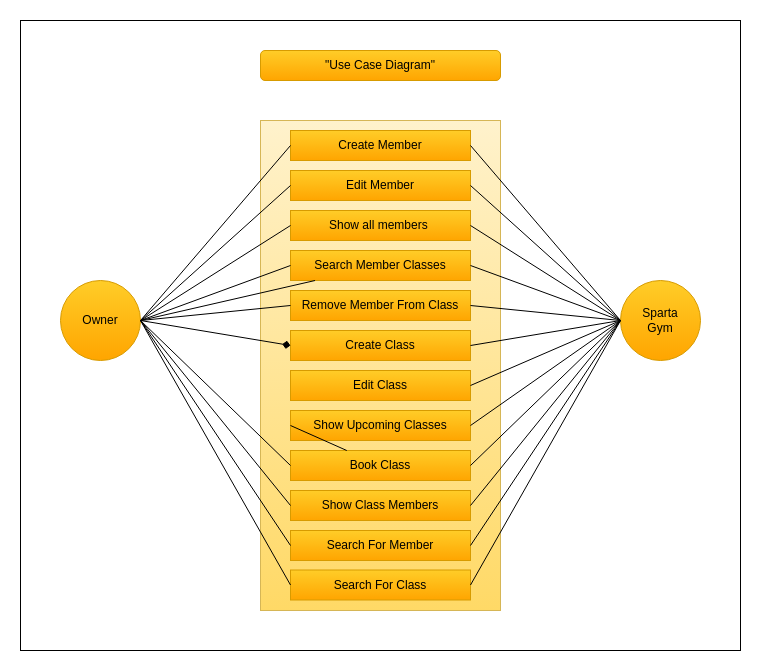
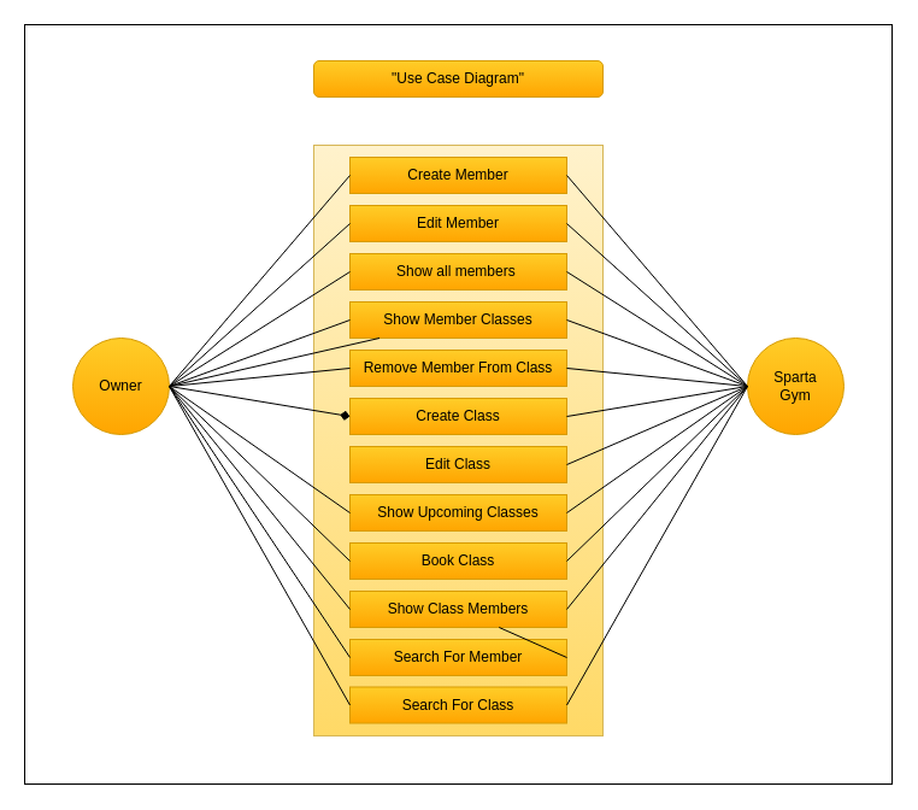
  <mxCell id="0" />
  <mxCell id="1" parent="0" />
  <mxCell id="2" value="" style="rounded=0;whiteSpace=wrap;html=1;" vertex="1" parent="1"><mxGeometry x="20" y="20" width="720" height="630" as="geometry" /></mxCell>
  <mxCell id="3" value="" style="rounded=0;whiteSpace=wrap;html=1;gradientColor=#ffd966;fillColor=#fff2cc;strokeColor=#d6b656;" vertex="1" parent="1"><mxGeometry x="260" y="120" width="240" height="490" as="geometry" /></mxCell>
  <mxCell id="4" value="Create Member" style="rounded=0;whiteSpace=wrap;html=1;fillColor=#ffcd28;strokeColor=#d79b00;gradientColor=#ffa500;" vertex="1" parent="1"><mxGeometry x="290" y="130" width="180" height="30" as="geometry" /></mxCell>
  <mxCell id="5" value="Edit Member" style="rounded=0;whiteSpace=wrap;html=1;fillColor=#ffcd28;strokeColor=#d79b00;gradientColor=#ffa500;" vertex="1" parent="1"><mxGeometry x="290" y="170" width="180" height="30" as="geometry" /></mxCell>
  <mxCell id="6" value="Create Class" style="rounded=0;whiteSpace=wrap;html=1;fillColor=#ffcd28;strokeColor=#d79b00;gradientColor=#ffa500;" vertex="1" parent="1"><mxGeometry x="290" y="330" width="180" height="30" as="geometry" /></mxCell>
  <mxCell id="7" value="Show Class Members" style="rounded=0;whiteSpace=wrap;html=1;fillColor=#ffcd28;strokeColor=#d79b00;gradientColor=#ffa500;" vertex="1" parent="1"><mxGeometry x="290" y="490" width="180" height="30" as="geometry" /></mxCell>
  <mxCell id="8" value="Remove Member From Class" style="rounded=0;whiteSpace=wrap;html=1;fillColor=#ffcd28;strokeColor=#d79b00;gradientColor=#ffa500;" vertex="1" parent="1"><mxGeometry x="290" y="290" width="180" height="30" as="geometry" /></mxCell>
- <mxCell id="9" value="Search Member Classes" style="rounded=0;whiteSpace=wrap;html=1;fillColor=#ffcd28;strokeColor=#d79b00;gradientColor=#ffa500;" vertex="1" parent="1"><mxGeometry x="290" y="250" width="180" height="30" as="geometry" /></mxCell>
+ <mxCell id="9" value="Show Member Classes" style="rounded=0;whiteSpace=wrap;html=1;fillColor=#ffcd28;strokeColor=#d79b00;gradientColor=#ffa500;" vertex="1" parent="1"><mxGeometry x="290" y="250" width="180" height="30" as="geometry" /></mxCell>
  <mxCell id="10" value="Edit Class" style="rounded=0;whiteSpace=wrap;html=1;fillColor=#ffcd28;strokeColor=#d79b00;gradientColor=#ffa500;" vertex="1" parent="1"><mxGeometry x="290" y="370" width="180" height="30" as="geometry" /></mxCell>
  <mxCell id="11" value="Show Upcoming Classes" style="rounded=0;whiteSpace=wrap;html=1;fillColor=#ffcd28;strokeColor=#d79b00;gradientColor=#ffa500;" vertex="1" parent="1"><mxGeometry x="290" y="410" width="180" height="30" as="geometry" /></mxCell>
  <mxCell id="12" value="Book Class" style="rounded=0;whiteSpace=wrap;html=1;fillColor=#ffcd28;strokeColor=#d79b00;gradientColor=#ffa500;" vertex="1" parent="1"><mxGeometry x="290" y="450" width="180" height="30" as="geometry" /></mxCell>
  <mxCell id="13" value="Show all members&amp;nbsp;" style="rounded=0;whiteSpace=wrap;html=1;fillColor=#ffcd28;strokeColor=#d79b00;gradientColor=#ffa500;" vertex="1" parent="1"><mxGeometry x="290" y="210" width="180" height="30" as="geometry" /></mxCell>
  <mxCell id="14" value="Sparta&lt;br&gt;Gym" style="ellipse;whiteSpace=wrap;html=1;aspect=fixed;gradientColor=#ffa500;fillColor=#ffcd28;strokeColor=#d79b00;" vertex="1" parent="1"><mxGeometry x="620" y="280" width="80" height="80" as="geometry" /></mxCell>
  <mxCell id="15" value="Owner" style="ellipse;whiteSpace=wrap;html=1;aspect=fixed;gradientColor=#ffa500;fillColor=#ffcd28;strokeColor=#d79b00;" vertex="1" parent="1"><mxGeometry x="60" y="280" width="80" height="80" as="geometry" /></mxCell>
  <mxCell id="16" value="" style="endArrow=none;html=1;exitX=1;exitY=0.5;exitDx=0;exitDy=0;" edge="1" parent="1" source="8"><mxGeometry width="50" height="50" relative="1" as="geometry"><mxPoint x="570" y="370" as="sourcePoint" /><mxPoint x="620" y="320" as="targetPoint" /></mxGeometry></mxCell>
  <mxCell id="17" value="" style="endArrow=none;html=1;exitX=1;exitY=0.5;exitDx=0;exitDy=0;" edge="1" parent="1" source="9"><mxGeometry width="50" height="50" relative="1" as="geometry"><mxPoint x="570" y="370" as="sourcePoint" /><mxPoint x="620" y="320" as="targetPoint" /></mxGeometry></mxCell>
  <mxCell id="18" value="" style="endArrow=none;html=1;exitX=1;exitY=0.5;exitDx=0;exitDy=0;" edge="1" parent="1" source="5"><mxGeometry width="50" height="50" relative="1" as="geometry"><mxPoint x="570" y="370" as="sourcePoint" /><mxPoint x="620" y="320" as="targetPoint" /></mxGeometry></mxCell>
  <mxCell id="19" value="" style="endArrow=none;html=1;entryX=0;entryY=0.5;entryDx=0;entryDy=0;" edge="1" parent="1" target="12"><mxGeometry width="50" height="50" relative="1" as="geometry"><mxPoint x="140" y="320" as="sourcePoint" /><mxPoint x="200" y="410" as="targetPoint" /></mxGeometry></mxCell>
  <mxCell id="20" value="" style="endArrow=diamond;html=1;exitX=1;exitY=0.5;exitDx=0;exitDy=0;entryX=0;entryY=0.5;entryDx=0;entryDy=0;" edge="1" parent="1" source="15" target="6"><mxGeometry width="50" height="50" relative="1" as="geometry"><mxPoint x="160" y="400" as="sourcePoint" /><mxPoint x="210" y="350" as="targetPoint" /></mxGeometry></mxCell>
  <mxCell id="21" value="" style="endArrow=none;html=1;exitX=1;exitY=0.5;exitDx=0;exitDy=0;" edge="1" parent="1" source="15" target="9"><mxGeometry width="50" height="50" relative="1" as="geometry"><mxPoint x="160" y="410" as="sourcePoint" /><mxPoint x="190" y="340" as="targetPoint" /></mxGeometry></mxCell>
  <mxCell id="22" value="" style="endArrow=none;html=1;exitX=0;exitY=0.5;exitDx=0;exitDy=0;" edge="1" parent="1" source="7"><mxGeometry width="50" height="50" relative="1" as="geometry"><mxPoint x="120" y="440" as="sourcePoint" /><mxPoint x="140" y="320" as="targetPoint" /></mxGeometry></mxCell>
  <mxCell id="23" value="" style="endArrow=none;html=1;exitX=1;exitY=0.5;exitDx=0;exitDy=0;" edge="1" parent="1" source="10"><mxGeometry width="50" height="50" relative="1" as="geometry"><mxPoint x="570" y="370" as="sourcePoint" /><mxPoint x="620" y="320" as="targetPoint" /></mxGeometry></mxCell>
  <mxCell id="24" value="" style="endArrow=none;html=1;exitX=1;exitY=0.5;exitDx=0;exitDy=0;" edge="1" parent="1" source="7"><mxGeometry width="50" height="50" relative="1" as="geometry"><mxPoint x="570" y="370" as="sourcePoint" /><mxPoint x="620" y="320" as="targetPoint" /></mxGeometry></mxCell>
  <mxCell id="25" value="" style="endArrow=none;html=1;exitX=1;exitY=0.5;exitDx=0;exitDy=0;" edge="1" parent="1" source="11"><mxGeometry width="50" height="50" relative="1" as="geometry"><mxPoint x="570" y="370" as="sourcePoint" /><mxPoint x="620" y="320" as="targetPoint" /></mxGeometry></mxCell>
  <mxCell id="26" value="" style="endArrow=none;html=1;exitX=1;exitY=0.5;exitDx=0;exitDy=0;" edge="1" parent="1" source="13"><mxGeometry width="50" height="50" relative="1" as="geometry"><mxPoint x="570" y="370" as="sourcePoint" /><mxPoint x="620" y="320" as="targetPoint" /></mxGeometry></mxCell>
  <mxCell id="27" value="" style="endArrow=none;html=1;exitX=1;exitY=0.5;exitDx=0;exitDy=0;" edge="1" parent="1" source="4"><mxGeometry width="50" height="50" relative="1" as="geometry"><mxPoint x="570" y="370" as="sourcePoint" /><mxPoint x="620" y="320" as="targetPoint" /></mxGeometry></mxCell>
  <mxCell id="28" value="" style="endArrow=none;html=1;exitX=1;exitY=0.5;exitDx=0;exitDy=0;" edge="1" parent="1" source="6"><mxGeometry width="50" height="50" relative="1" as="geometry"><mxPoint x="570" y="370" as="sourcePoint" /><mxPoint x="620" y="320" as="targetPoint" /></mxGeometry></mxCell>
  <mxCell id="29" value="" style="endArrow=none;html=1;exitX=1;exitY=0.5;exitDx=0;exitDy=0;" edge="1" parent="1" source="12"><mxGeometry width="50" height="50" relative="1" as="geometry"><mxPoint x="570" y="370" as="sourcePoint" /><mxPoint x="620" y="320" as="targetPoint" /></mxGeometry></mxCell>
- <mxCell id="30" value="" style="endArrow=none;html=1;exitX=0;exitY=0.5;exitDx=0;exitDy=0;" edge="1" parent="1" source="11" target="12"><mxGeometry width="50" height="50" relative="1" as="geometry"><mxPoint x="120" y="420" as="sourcePoint" /><mxPoint x="170" y="370" as="targetPoint" /></mxGeometry></mxCell>
+ <mxCell id="30" value="" style="endArrow=none;html=1;entryX=1;entryY=0.5;entryDx=0;entryDy=0;exitX=0;exitY=0.5;exitDx=0;exitDy=0;" edge="1" parent="1" source="11" target="15"><mxGeometry width="50" height="50" relative="1" as="geometry"><mxPoint x="120" y="420" as="sourcePoint" /><mxPoint x="170" y="370" as="targetPoint" /></mxGeometry></mxCell>
  <mxCell id="31" value="" style="endArrow=none;html=1;entryX=0;entryY=0.5;entryDx=0;entryDy=0;" edge="1" parent="1" target="8"><mxGeometry width="50" height="50" relative="1" as="geometry"><mxPoint x="140" y="320" as="sourcePoint" /><mxPoint x="210" y="310" as="targetPoint" /></mxGeometry></mxCell>
  <mxCell id="32" value="" style="endArrow=none;html=1;entryX=0;entryY=0.5;entryDx=0;entryDy=0;" edge="1" parent="1" target="9"><mxGeometry width="50" height="50" relative="1" as="geometry"><mxPoint x="140" y="320" as="sourcePoint" /><mxPoint x="200" y="300" as="targetPoint" /></mxGeometry></mxCell>
  <mxCell id="33" value="" style="endArrow=none;html=1;entryX=0;entryY=0.5;entryDx=0;entryDy=0;" edge="1" parent="1" target="13"><mxGeometry width="50" height="50" relative="1" as="geometry"><mxPoint x="140" y="320" as="sourcePoint" /><mxPoint x="230" y="270" as="targetPoint" /><Array as="points" /></mxGeometry></mxCell>
  <mxCell id="34" value="" style="endArrow=none;html=1;entryX=0;entryY=0.5;entryDx=0;entryDy=0;" edge="1" parent="1" target="5"><mxGeometry width="50" height="50" relative="1" as="geometry"><mxPoint x="140" y="320" as="sourcePoint" /><mxPoint x="210" y="290" as="targetPoint" /></mxGeometry></mxCell>
  <mxCell id="35" value="" style="endArrow=none;html=1;exitX=1;exitY=0.5;exitDx=0;exitDy=0;entryX=0;entryY=0.5;entryDx=0;entryDy=0;" edge="1" parent="1" source="15" target="4"><mxGeometry width="50" height="50" relative="1" as="geometry"><mxPoint x="370" y="440" as="sourcePoint" /><mxPoint x="420" y="390" as="targetPoint" /></mxGeometry></mxCell>
  <mxCell id="36" value="&quot;Use Case Diagram&quot;" style="rounded=1;whiteSpace=wrap;html=1;gradientColor=#ffa500;fillColor=#ffcd28;strokeColor=#d79b00;" vertex="1" parent="1"><mxGeometry x="260" y="50" width="240" height="30" as="geometry" /></mxCell>
  <mxCell id="37" value="Search For Member" style="rounded=0;whiteSpace=wrap;html=1;fillColor=#ffcd28;strokeColor=#d79b00;gradientColor=#ffa500;" vertex="1" parent="1"><mxGeometry x="290" y="530" width="180" height="30" as="geometry" /></mxCell>
  <mxCell id="38" value="Search For Class" style="rounded=0;whiteSpace=wrap;html=1;fillColor=#ffcd28;strokeColor=#d79b00;gradientColor=#ffa500;" vertex="1" parent="1"><mxGeometry x="290" y="569.5" width="180" height="30" as="geometry" /></mxCell>
- <mxCell id="39" value="" style="endArrow=none;html=1;exitX=1;exitY=0.5;exitDx=0;exitDy=0;entryX=0;entryY=0.5;entryDx=0;entryDy=0;" edge="1" parent="1" source="37" target="14"><mxGeometry width="50" height="50" relative="1" as="geometry"><mxPoint x="480" y="515" as="sourcePoint" /><mxPoint x="630" y="330" as="targetPoint" /></mxGeometry></mxCell>
+ <mxCell id="39" value="" style="endArrow=none;html=1;exitX=1;exitY=0.5;exitDx=0;exitDy=0;" edge="1" parent="1" source="37" target="7"><mxGeometry width="50" height="50" relative="1" as="geometry"><mxPoint x="480" y="515" as="sourcePoint" /><mxPoint x="630" y="330" as="targetPoint" /></mxGeometry></mxCell>
  <mxCell id="40" value="" style="endArrow=none;html=1;exitX=0;exitY=0.5;exitDx=0;exitDy=0;" edge="1" parent="1" source="37"><mxGeometry width="50" height="50" relative="1" as="geometry"><mxPoint x="490" y="525" as="sourcePoint" /><mxPoint x="140" y="320" as="targetPoint" /><Array as="points" /></mxGeometry></mxCell>
  <mxCell id="41" value="" style="endArrow=none;html=1;exitX=1;exitY=0.5;exitDx=0;exitDy=0;entryX=0;entryY=0.5;entryDx=0;entryDy=0;" edge="1" parent="1" source="38"><mxGeometry width="50" height="50" relative="1" as="geometry"><mxPoint x="470" y="545" as="sourcePoint" /><mxPoint x="620" y="320" as="targetPoint" /></mxGeometry></mxCell>
  <mxCell id="42" value="" style="endArrow=none;html=1;exitX=0;exitY=0.5;exitDx=0;exitDy=0;entryX=1;entryY=0.5;entryDx=0;entryDy=0;" edge="1" parent="1" source="38" target="15"><mxGeometry width="50" height="50" relative="1" as="geometry"><mxPoint x="300" y="555" as="sourcePoint" /><mxPoint x="150" y="330" as="targetPoint" /><Array as="points" /></mxGeometry></mxCell>
